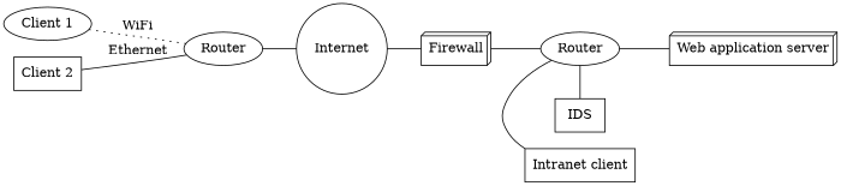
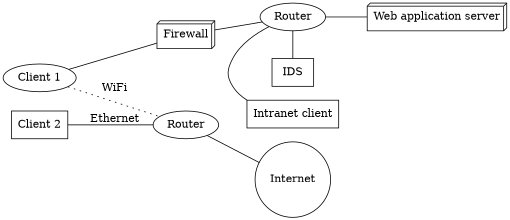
  digraph {
    rankdir=LR
    node [shape=box]
    edge [arrowhead=none arrowtail=none]
    n1 [label=Router shape=oval]
    n2 [label="Intranet client"]
    IDS
    n4 [label="Web application server" shape=box3d]
    n5 [label="Client 1" shape=ellipse]
    n6 [label=Router shape=oval]
    Internet [shape=circle]
    n8 [label="Client 2"]
    Firewall [shape=box3d]
    subgraph sub_1 {
      rank=same
      n1
      n2
      IDS
    }
    n1 -> n2
    n1 -> IDS
    n1 -> n4
    n5 -> n6 [label=WiFi style=dotted]
    n6 -> Internet
-   Internet -> Firewall
+   n5 -> Firewall
    n8 -> n6 [label=Ethernet]
    Firewall -> n1
  }
